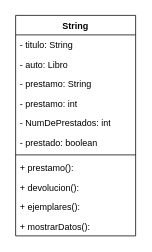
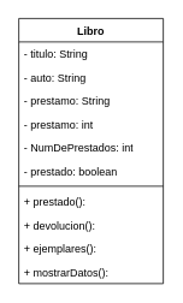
  <mxCell id="0" />
  <mxCell id="1" parent="0" />
- <mxCell id="2" value="String" style="swimlane;fontStyle=1;align=center;verticalAlign=top;childLayout=stackLayout;horizontal=1;startSize=26;horizontalStack=0;resizeParent=1;resizeParentMax=0;resizeLast=0;collapsible=1;marginBottom=0;whiteSpace=wrap;html=1;" parent="1" vertex="1"><mxGeometry x="20" y="20" width="160" height="294" as="geometry" /></mxCell>
+ <mxCell id="2" value="Libro" style="swimlane;fontStyle=1;align=center;verticalAlign=top;childLayout=stackLayout;horizontal=1;startSize=26;horizontalStack=0;resizeParent=1;resizeParentMax=0;resizeLast=0;collapsible=1;marginBottom=0;whiteSpace=wrap;html=1;" parent="1" vertex="1"><mxGeometry x="20" y="20" width="160" height="294" as="geometry" /></mxCell>
  <mxCell id="3" value="- titulo: String" style="text;strokeColor=none;fillColor=none;align=left;verticalAlign=top;spacingLeft=4;spacingRight=4;overflow=hidden;rotatable=0;points=[[0,0.5],[1,0.5]];portConstraint=eastwest;whiteSpace=wrap;html=1;" parent="2" vertex="1"><mxGeometry y="26" width="160" height="26" as="geometry" /></mxCell>
- <mxCell id="4" value="- auto: Libro" style="text;strokeColor=none;fillColor=none;align=left;verticalAlign=top;spacingLeft=4;spacingRight=4;overflow=hidden;rotatable=0;points=[[0,0.5],[1,0.5]];portConstraint=eastwest;whiteSpace=wrap;html=1;" parent="2" vertex="1"><mxGeometry y="52" width="160" height="26" as="geometry" /></mxCell>
+ <mxCell id="4" value="- auto: String" style="text;strokeColor=none;fillColor=none;align=left;verticalAlign=top;spacingLeft=4;spacingRight=4;overflow=hidden;rotatable=0;points=[[0,0.5],[1,0.5]];portConstraint=eastwest;whiteSpace=wrap;html=1;" parent="2" vertex="1"><mxGeometry y="52" width="160" height="26" as="geometry" /></mxCell>
  <mxCell id="5" value="- prestamo: String" style="text;strokeColor=none;fillColor=none;align=left;verticalAlign=top;spacingLeft=4;spacingRight=4;overflow=hidden;rotatable=0;points=[[0,0.5],[1,0.5]];portConstraint=eastwest;whiteSpace=wrap;html=1;" parent="2" vertex="1"><mxGeometry y="78" width="160" height="26" as="geometry" /></mxCell>
  <mxCell id="6" value="- prestamo: int" style="text;strokeColor=none;fillColor=none;align=left;verticalAlign=top;spacingLeft=4;spacingRight=4;overflow=hidden;rotatable=0;points=[[0,0.5],[1,0.5]];portConstraint=eastwest;whiteSpace=wrap;html=1;" parent="2" vertex="1"><mxGeometry y="104" width="160" height="26" as="geometry" /></mxCell>
  <mxCell id="7" value="- NumDePrestados: int" style="text;strokeColor=none;fillColor=none;align=left;verticalAlign=top;spacingLeft=4;spacingRight=4;overflow=hidden;rotatable=0;points=[[0,0.5],[1,0.5]];portConstraint=eastwest;whiteSpace=wrap;html=1;" parent="2" vertex="1"><mxGeometry y="130" width="160" height="26" as="geometry" /></mxCell>
  <mxCell id="8" value="- prestado: boolean" style="text;strokeColor=none;fillColor=none;align=left;verticalAlign=top;spacingLeft=4;spacingRight=4;overflow=hidden;rotatable=0;points=[[0,0.5],[1,0.5]];portConstraint=eastwest;whiteSpace=wrap;html=1;" parent="2" vertex="1"><mxGeometry y="156" width="160" height="26" as="geometry" /></mxCell>
  <mxCell id="9" value="" style="line;strokeWidth=1;fillColor=none;align=left;verticalAlign=middle;spacingTop=-1;spacingLeft=3;spacingRight=3;rotatable=0;labelPosition=right;points=[];portConstraint=eastwest;strokeColor=inherit;" parent="2" vertex="1"><mxGeometry y="182" width="160" height="8" as="geometry" /></mxCell>
- <mxCell id="10" value="+ prestamo():" style="text;strokeColor=none;fillColor=none;align=left;verticalAlign=top;spacingLeft=4;spacingRight=4;overflow=hidden;rotatable=0;points=[[0,0.5],[1,0.5]];portConstraint=eastwest;whiteSpace=wrap;html=1;" parent="2" vertex="1"><mxGeometry y="190" width="160" height="26" as="geometry" /></mxCell>
+ <mxCell id="10" value="+ prestado():" style="text;strokeColor=none;fillColor=none;align=left;verticalAlign=top;spacingLeft=4;spacingRight=4;overflow=hidden;rotatable=0;points=[[0,0.5],[1,0.5]];portConstraint=eastwest;whiteSpace=wrap;html=1;" parent="2" vertex="1"><mxGeometry y="190" width="160" height="26" as="geometry" /></mxCell>
  <mxCell id="11" value="+ devolucion():" style="text;strokeColor=none;fillColor=none;align=left;verticalAlign=top;spacingLeft=4;spacingRight=4;overflow=hidden;rotatable=0;points=[[0,0.5],[1,0.5]];portConstraint=eastwest;whiteSpace=wrap;html=1;" parent="2" vertex="1"><mxGeometry y="216" width="160" height="26" as="geometry" /></mxCell>
  <mxCell id="12" value="+ ejemplares():&lt;br&gt;" style="text;strokeColor=none;fillColor=none;align=left;verticalAlign=top;spacingLeft=4;spacingRight=4;overflow=hidden;rotatable=0;points=[[0,0.5],[1,0.5]];portConstraint=eastwest;whiteSpace=wrap;html=1;" parent="2" vertex="1"><mxGeometry y="242" width="160" height="26" as="geometry" /></mxCell>
  <mxCell id="13" value="+ mostrarDatos():" style="text;strokeColor=none;fillColor=none;align=left;verticalAlign=top;spacingLeft=4;spacingRight=4;overflow=hidden;rotatable=0;points=[[0,0.5],[1,0.5]];portConstraint=eastwest;whiteSpace=wrap;html=1;" parent="2" vertex="1"><mxGeometry y="268" width="160" height="26" as="geometry" /></mxCell>
